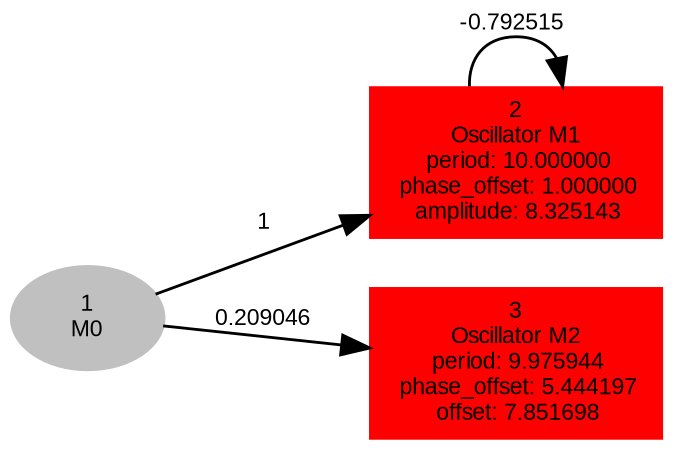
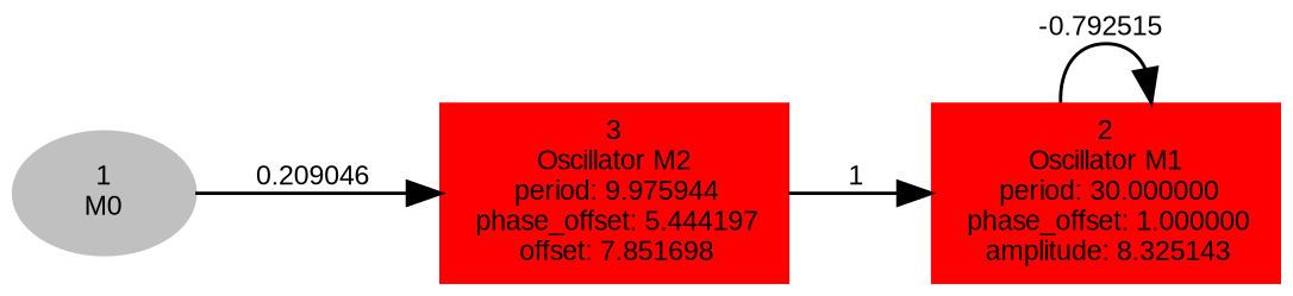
  digraph {
    fontname="Liberation Sans"
    forcelabels=true
    rankdir=LR
    node [color=red fontname="Liberation Sans" fontsize=8 style=filled shape=box]
    edge [fontname="Liberation Sans" fontsize=8]
    n1 [color=grey label=<1<BR/>M0> shape=""]
-   n2 [label=<2<BR />Oscillator M1<BR /> period: 10.000000<BR /> phase_offset: 1.000000<BR /> amplitude: 8.325143>]
+   n2 [label=<2<BR />Oscillator M1<BR /> period: 30.000000<BR /> phase_offset: 1.000000<BR /> amplitude: 8.325143>]
    n3 [label=<3<BR />Oscillator M2<BR /> period: 9.975944<BR /> phase_offset: 5.444197<BR /> offset: 7.851698>]
-   n1 -> n2 [label="1 "]
+   n3 -> n2 [label="1 "]
    n1 -> n3 [label="0.209046 "]
    n2 -> n2 [label="-0.792515 "]
  }
